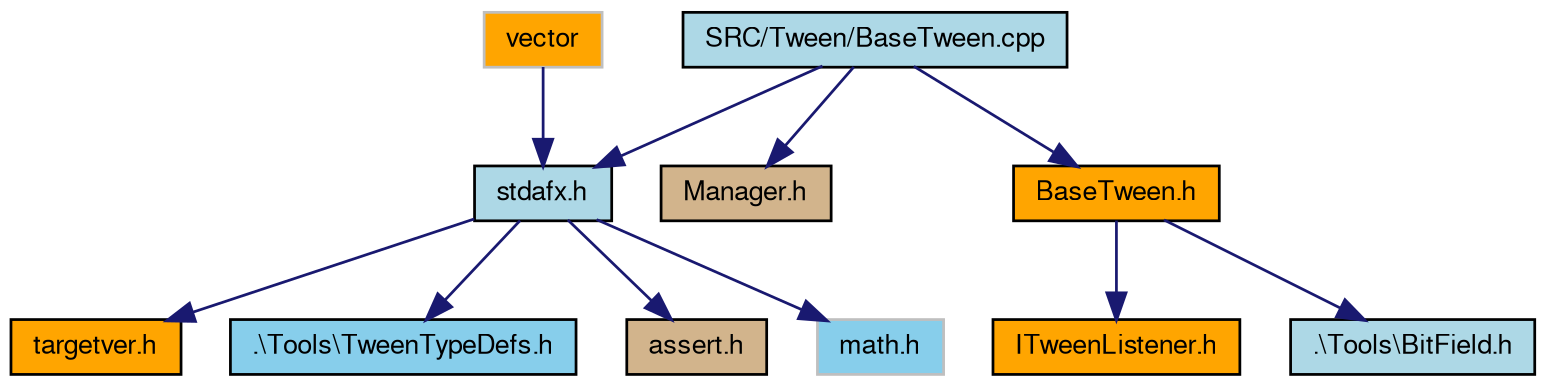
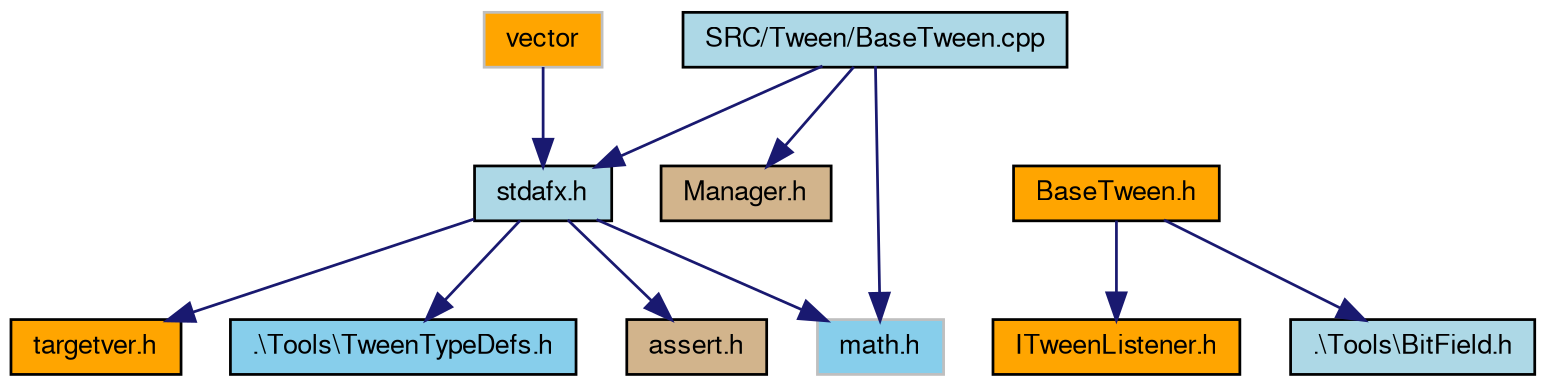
  digraph {
    node [color=black fillcolor=orange fontname=FreeSans fontsize=10 shape=record style=filled]
    edge [color=midnightblue fontname=FreeSans fontsize=10 labelfontname=FreeSans labelfontsize=10 style=solid]
    n1 [fillcolor=lightblue fontcolor=black height=0.2 label="SRC/Tween/BaseTween.cpp" width=0.4]
    n2 [fillcolor=lightblue height=0.2 label="stdafx.h" width=0.4]
    n3 [height=0.2 label="BaseTween.h" width=0.4]
    n4 [fillcolor=tan height=0.2 label="Manager.h" width=0.4]
    n5 [height=0.2 label="targetver.h" width=0.4]
    n6 [fillcolor=skyblue height=0.2 label=".\\Tools\\TweenTypeDefs.h" width=0.4]
    n7 [fillcolor=tan height=0.2 label="assert.h" width=0.4]
    n8 [color=grey75 fillcolor=skyblue height=0.2 label="math.h" width=0.4]
    n9 [height=0.2 label="ITweenListener.h" width=0.4]
    n10 [fillcolor=lightblue height=0.2 label=".\\Tools\\BitField.h" width=0.4]
    n11 [color=grey75 height=0.2 label=vector width=0.4]
    n1 -> n2
-   n1 -> n3
+   n1 -> n8
    n1 -> n4
    n2 -> n5
    n2 -> n6
    n2 -> n7
    n2 -> n8
    n3 -> n9
    n3 -> n10
    n11 -> n2
  }
